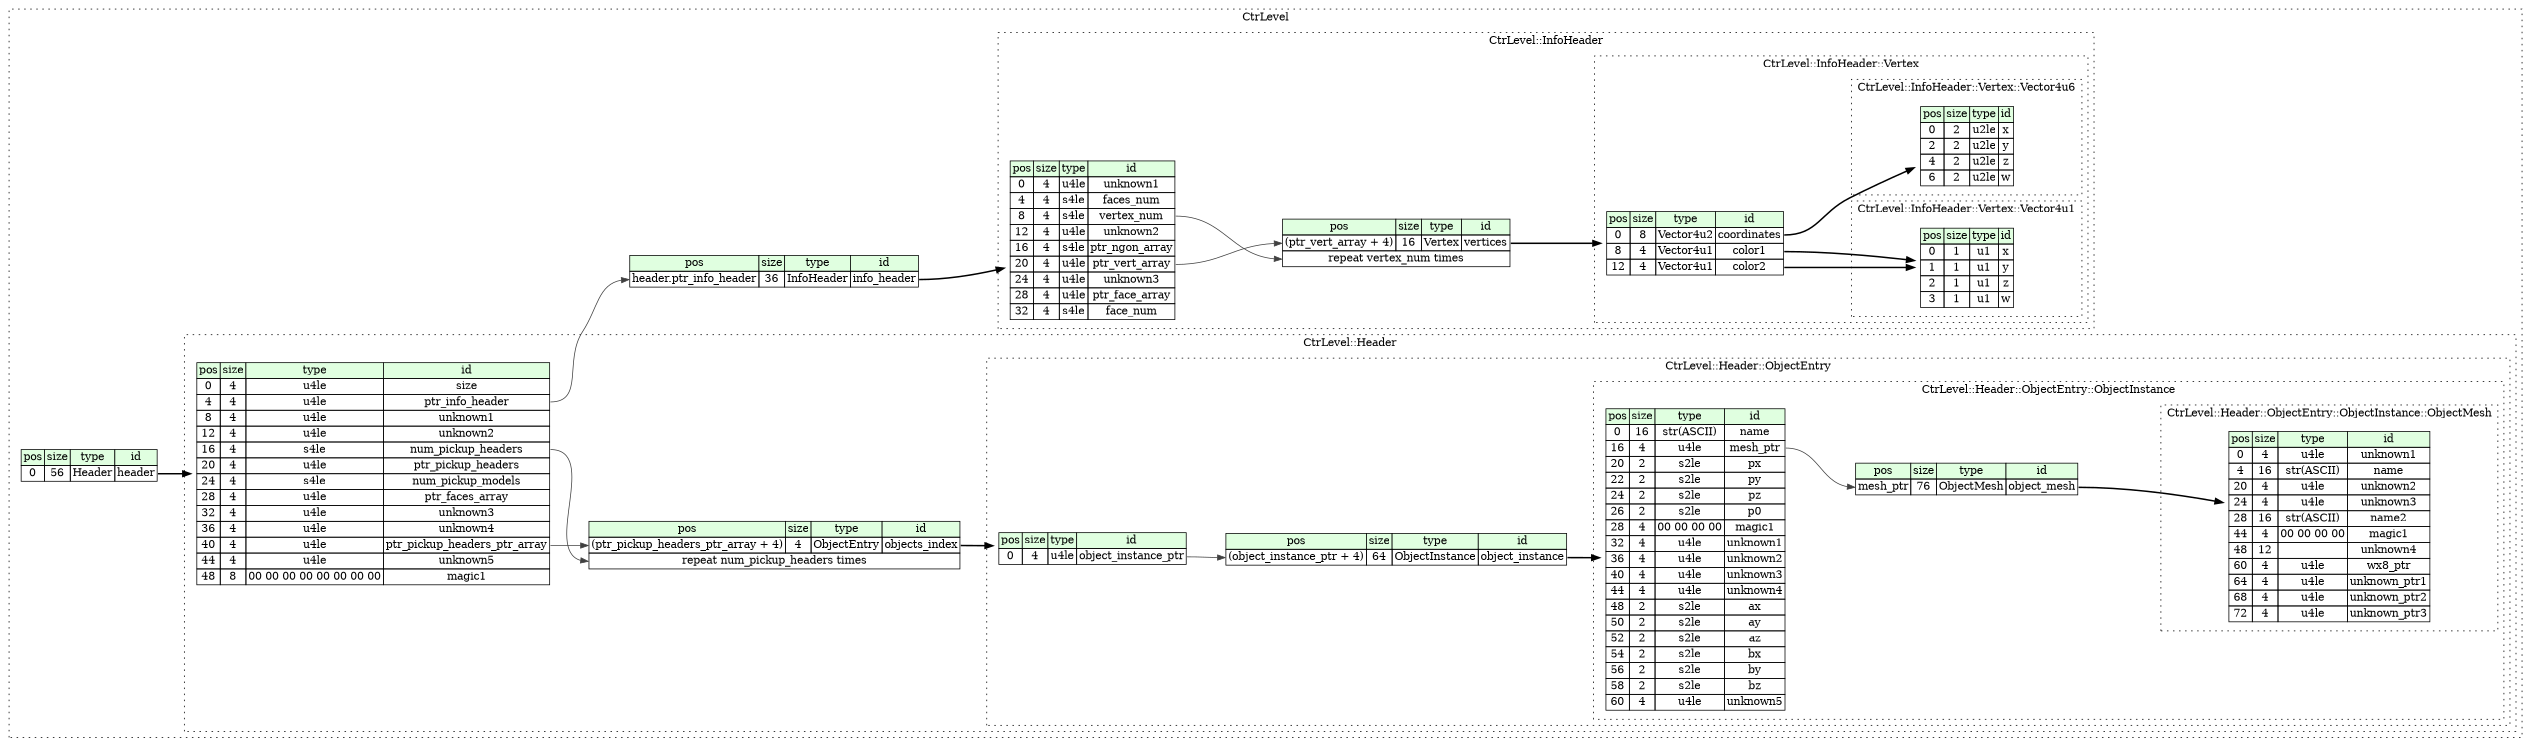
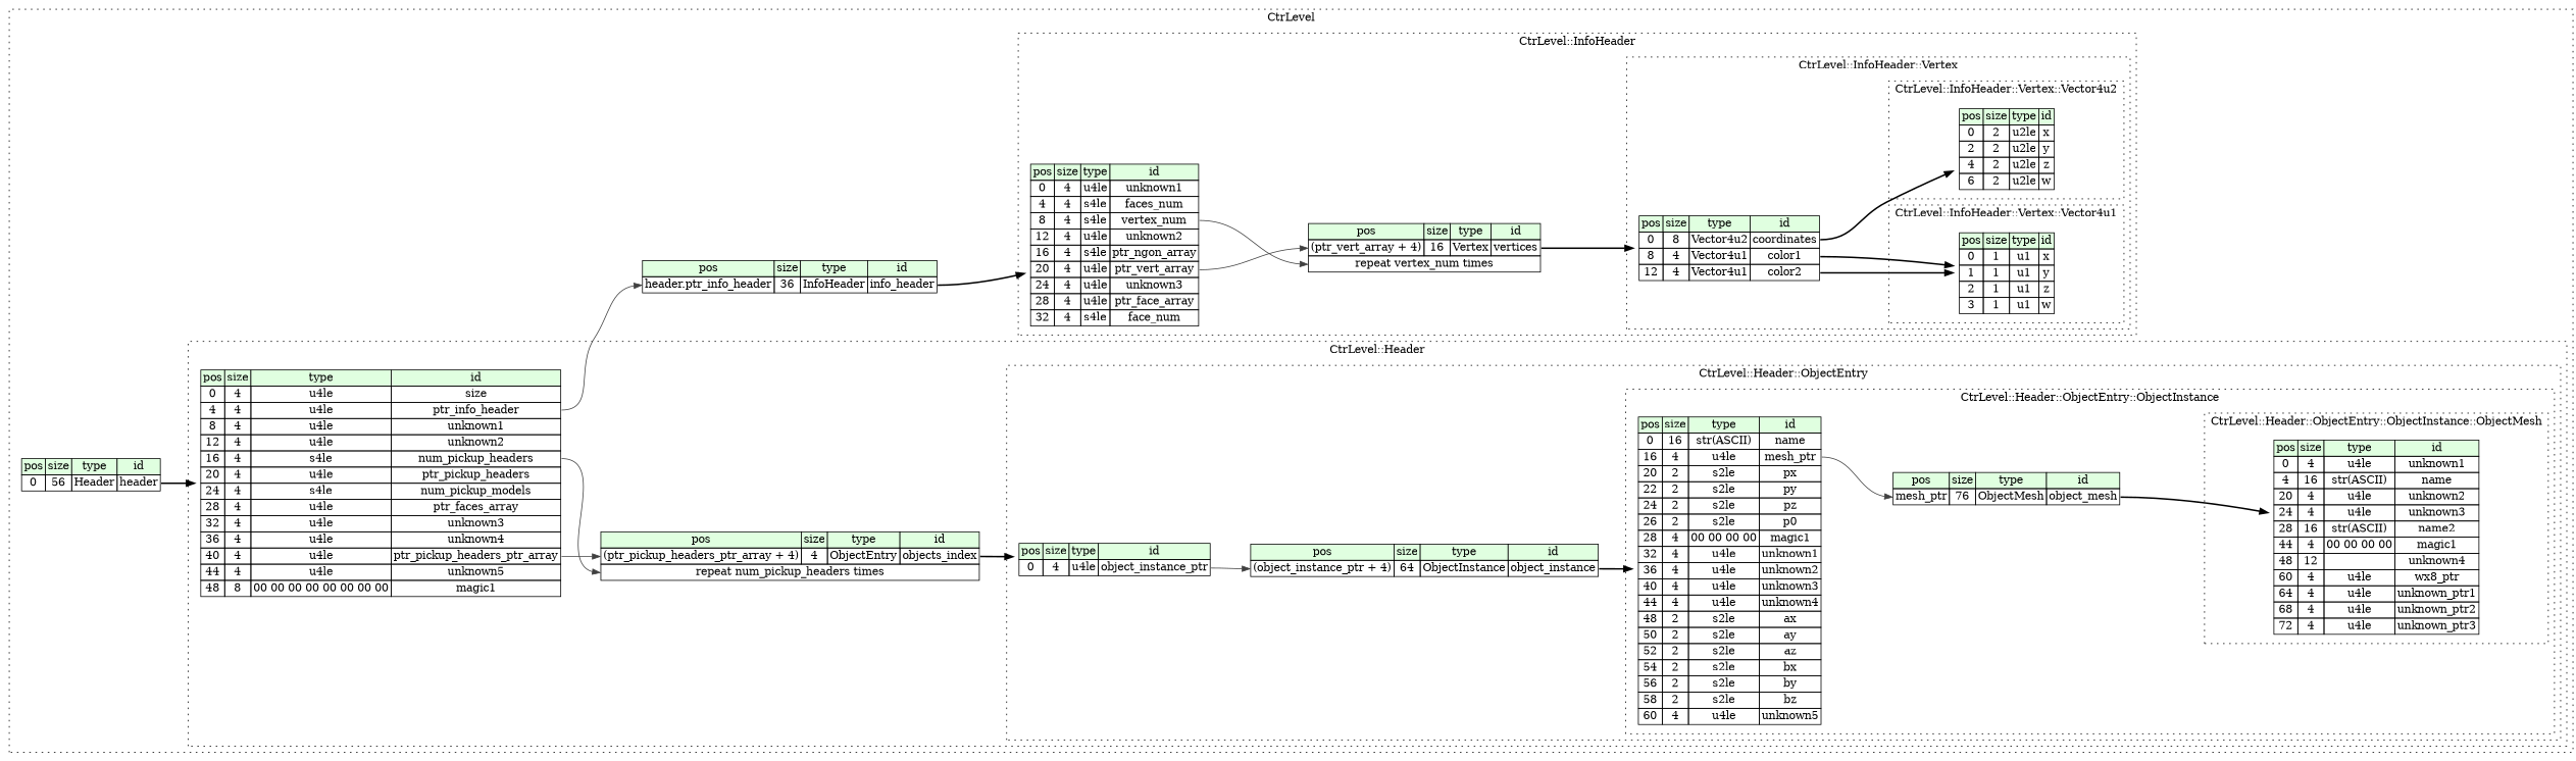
  digraph {
    rankdir=LR
    node [shape=plaintext]
    edge [style=bold]
    n1 [label=<<TABLE BORDER="0" CELLBORDER="1" CELLSPACING="0"> 							<TR><TD BGCOLOR="#E0FFE0">pos</TD><TD BGCOLOR="#E0FFE0">size</TD><TD BGCOLOR="#E0FFE0">type</TD><TD BGCOLOR="#E0FFE0">id</TD></TR> 							<TR><TD PORT="unknown1_pos">0</TD><TD PORT="unknown1_size">4</TD><TD>u4le</TD><TD PORT="unknown1_type">unknown1</TD></TR> 							<TR><TD PORT="name_pos">4</TD><TD PORT="name_size">16</TD><TD>str(ASCII)</TD><TD PORT="name_type">name</TD></TR> 							<TR><TD PORT="unknown2_pos">20</TD><TD PORT="unknown2_size">4</TD><TD>u4le</TD><TD PORT="unknown2_type">unknown2</TD></TR> 							<TR><TD PORT="unknown3_pos">24</TD><TD PORT="unknown3_size">4</TD><TD>u4le</TD><TD PORT="unknown3_type">unknown3</TD></TR> 							<TR><TD PORT="name2_pos">28</TD><TD PORT="name2_size">16</TD><TD>str(ASCII)</TD><TD PORT="name2_type">name2</TD></TR> 							<TR><TD PORT="magic1_pos">44</TD><TD PORT="magic1_size">4</TD><TD>00 00 00 00</TD><TD PORT="magic1_type">magic1</TD></TR> 							<TR><TD PORT="unknown4_pos">48</TD><TD PORT="unknown4_size">12</TD><TD></TD><TD PORT="unknown4_type">unknown4</TD></TR> 							<TR><TD PORT="wx8_ptr_pos">60</TD><TD PORT="wx8_ptr_size">4</TD><TD>u4le</TD><TD PORT="wx8_ptr_type">wx8_ptr</TD></TR> 							<TR><TD PORT="unknown_ptr1_pos">64</TD><TD PORT="unknown_ptr1_size">4</TD><TD>u4le</TD><TD PORT="unknown_ptr1_type">unknown_ptr1</TD></TR> 							<TR><TD PORT="unknown_ptr2_pos">68</TD><TD PORT="unknown_ptr2_size">4</TD><TD>u4le</TD><TD PORT="unknown_ptr2_type">unknown_ptr2</TD></TR> 							<TR><TD PORT="unknown_ptr3_pos">72</TD><TD PORT="unknown_ptr3_size">4</TD><TD>u4le</TD><TD PORT="unknown_ptr3_type">unknown_ptr3</TD></TR> 						</TABLE>>]
    n2 [label=<<TABLE BORDER="0" CELLBORDER="1" CELLSPACING="0"> 						<TR><TD BGCOLOR="#E0FFE0">pos</TD><TD BGCOLOR="#E0FFE0">size</TD><TD BGCOLOR="#E0FFE0">type</TD><TD BGCOLOR="#E0FFE0">id</TD></TR> 						<TR><TD PORT="name_pos">0</TD><TD PORT="name_size">16</TD><TD>str(ASCII)</TD><TD PORT="name_type">name</TD></TR> 						<TR><TD PORT="mesh_ptr_pos">16</TD><TD PORT="mesh_ptr_size">4</TD><TD>u4le</TD><TD PORT="mesh_ptr_type">mesh_ptr</TD></TR> 						<TR><TD PORT="px_pos">20</TD><TD PORT="px_size">2</TD><TD>s2le</TD><TD PORT="px_type">px</TD></TR> 						<TR><TD PORT="py_pos">22</TD><TD PORT="py_size">2</TD><TD>s2le</TD><TD PORT="py_type">py</TD></TR> 						<TR><TD PORT="pz_pos">24</TD><TD PORT="pz_size">2</TD><TD>s2le</TD><TD PORT="pz_type">pz</TD></TR> 						<TR><TD PORT="p0_pos">26</TD><TD PORT="p0_size">2</TD><TD>s2le</TD><TD PORT="p0_type">p0</TD></TR> 						<TR><TD PORT="magic1_pos">28</TD><TD PORT="magic1_size">4</TD><TD>00 00 00 00</TD><TD PORT="magic1_type">magic1</TD></TR> 						<TR><TD PORT="unknown1_pos">32</TD><TD PORT="unknown1_size">4</TD><TD>u4le</TD><TD PORT="unknown1_type">unknown1</TD></TR> 						<TR><TD PORT="unknown2_pos">36</TD><TD PORT="unknown2_size">4</TD><TD>u4le</TD><TD PORT="unknown2_type">unknown2</TD></TR> 						<TR><TD PORT="unknown3_pos">40</TD><TD PORT="unknown3_size">4</TD><TD>u4le</TD><TD PORT="unknown3_type">unknown3</TD></TR> 						<TR><TD PORT="unknown4_pos">44</TD><TD PORT="unknown4_size">4</TD><TD>u4le</TD><TD PORT="unknown4_type">unknown4</TD></TR> 						<TR><TD PORT="ax_pos">48</TD><TD PORT="ax_size">2</TD><TD>s2le</TD><TD PORT="ax_type">ax</TD></TR> 						<TR><TD PORT="ay_pos">50</TD><TD PORT="ay_size">2</TD><TD>s2le</TD><TD PORT="ay_type">ay</TD></TR> 						<TR><TD PORT="az_pos">52</TD><TD PORT="az_size">2</TD><TD>s2le</TD><TD PORT="az_type">az</TD></TR> 						<TR><TD PORT="bx_pos">54</TD><TD PORT="bx_size">2</TD><TD>s2le</TD><TD PORT="bx_type">bx</TD></TR> 						<TR><TD PORT="by_pos">56</TD><TD PORT="by_size">2</TD><TD>s2le</TD><TD PORT="by_type">by</TD></TR> 						<TR><TD PORT="bz_pos">58</TD><TD PORT="bz_size">2</TD><TD>s2le</TD><TD PORT="bz_type">bz</TD></TR> 						<TR><TD PORT="unknown5_pos">60</TD><TD PORT="unknown5_size">4</TD><TD>u4le</TD><TD PORT="unknown5_type">unknown5</TD></TR> 					</TABLE>>]
    n3 [label=<<TABLE BORDER="0" CELLBORDER="1" CELLSPACING="0"> 						<TR><TD BGCOLOR="#E0FFE0">pos</TD><TD BGCOLOR="#E0FFE0">size</TD><TD BGCOLOR="#E0FFE0">type</TD><TD BGCOLOR="#E0FFE0">id</TD></TR> 						<TR><TD PORT="object_mesh_pos">mesh_ptr</TD><TD PORT="object_mesh_size">76</TD><TD>ObjectMesh</TD><TD PORT="object_mesh_type">object_mesh</TD></TR> 					</TABLE>>]
    n4 [label=<<TABLE BORDER="0" CELLBORDER="1" CELLSPACING="0"> 					<TR><TD BGCOLOR="#E0FFE0">pos</TD><TD BGCOLOR="#E0FFE0">size</TD><TD BGCOLOR="#E0FFE0">type</TD><TD BGCOLOR="#E0FFE0">id</TD></TR> 					<TR><TD PORT="object_instance_ptr_pos">0</TD><TD PORT="object_instance_ptr_size">4</TD><TD>u4le</TD><TD PORT="object_instance_ptr_type">object_instance_ptr</TD></TR> 				</TABLE>>]
    n5 [label=<<TABLE BORDER="0" CELLBORDER="1" CELLSPACING="0"> 					<TR><TD BGCOLOR="#E0FFE0">pos</TD><TD BGCOLOR="#E0FFE0">size</TD><TD BGCOLOR="#E0FFE0">type</TD><TD BGCOLOR="#E0FFE0">id</TD></TR> 					<TR><TD PORT="object_instance_pos">(object_instance_ptr + 4)</TD><TD PORT="object_instance_size">64</TD><TD>ObjectInstance</TD><TD PORT="object_instance_type">object_instance</TD></TR> 				</TABLE>>]
    n6 [label=<<TABLE BORDER="0" CELLBORDER="1" CELLSPACING="0"> 				<TR><TD BGCOLOR="#E0FFE0">pos</TD><TD BGCOLOR="#E0FFE0">size</TD><TD BGCOLOR="#E0FFE0">type</TD><TD BGCOLOR="#E0FFE0">id</TD></TR> 				<TR><TD PORT="size_pos">0</TD><TD PORT="size_size">4</TD><TD>u4le</TD><TD PORT="size_type">size</TD></TR> 				<TR><TD PORT="ptr_info_header_pos">4</TD><TD PORT="ptr_info_header_size">4</TD><TD>u4le</TD><TD PORT="ptr_info_header_type">ptr_info_header</TD></TR> 				<TR><TD PORT="unknown1_pos">8</TD><TD PORT="unknown1_size">4</TD><TD>u4le</TD><TD PORT="unknown1_type">unknown1</TD></TR> 				<TR><TD PORT="unknown2_pos">12</TD><TD PORT="unknown2_size">4</TD><TD>u4le</TD><TD PORT="unknown2_type">unknown2</TD></TR> 				<TR><TD PORT="num_pickup_headers_pos">16</TD><TD PORT="num_pickup_headers_size">4</TD><TD>s4le</TD><TD PORT="num_pickup_headers_type">num_pickup_headers</TD></TR> 				<TR><TD PORT="ptr_pickup_headers_pos">20</TD><TD PORT="ptr_pickup_headers_size">4</TD><TD>u4le</TD><TD PORT="ptr_pickup_headers_type">ptr_pickup_headers</TD></TR> 				<TR><TD PORT="num_pickup_models_pos">24</TD><TD PORT="num_pickup_models_size">4</TD><TD>s4le</TD><TD PORT="num_pickup_models_type">num_pickup_models</TD></TR> 				<TR><TD PORT="ptr_faces_array_pos">28</TD><TD PORT="ptr_faces_array_size">4</TD><TD>u4le</TD><TD PORT="ptr_faces_array_type">ptr_faces_array</TD></TR> 				<TR><TD PORT="unknown3_pos">32</TD><TD PORT="unknown3_size">4</TD><TD>u4le</TD><TD PORT="unknown3_type">unknown3</TD></TR> 				<TR><TD PORT="unknown4_pos">36</TD><TD PORT="unknown4_size">4</TD><TD>u4le</TD><TD PORT="unknown4_type">unknown4</TD></TR> 				<TR><TD PORT="ptr_pickup_headers_ptr_array_pos">40</TD><TD PORT="ptr_pickup_headers_ptr_array_size">4</TD><TD>u4le</TD><TD PORT="ptr_pickup_headers_ptr_array_type">ptr_pickup_headers_ptr_array</TD></TR> 				<TR><TD PORT="unknown5_pos">44</TD><TD PORT="unknown5_size">4</TD><TD>u4le</TD><TD PORT="unknown5_type">unknown5</TD></TR> 				<TR><TD PORT="magic1_pos">48</TD><TD PORT="magic1_size">8</TD><TD>00 00 00 00 00 00 00 00</TD><TD PORT="magic1_type">magic1</TD></TR> 			</TABLE>>]
    n7 [label=<<TABLE BORDER="0" CELLBORDER="1" CELLSPACING="0"> 				<TR><TD BGCOLOR="#E0FFE0">pos</TD><TD BGCOLOR="#E0FFE0">size</TD><TD BGCOLOR="#E0FFE0">type</TD><TD BGCOLOR="#E0FFE0">id</TD></TR> 				<TR><TD PORT="objects_index_pos">(ptr_pickup_headers_ptr_array + 4)</TD><TD PORT="objects_index_size">4</TD><TD>ObjectEntry</TD><TD PORT="objects_index_type">objects_index</TD></TR> 				<TR><TD COLSPAN="4" PORT="objects_index__repeat">repeat num_pickup_headers times</TD></TR> 			</TABLE>>]
    n8 [label=<<TABLE BORDER="0" CELLBORDER="1" CELLSPACING="0"> 						<TR><TD BGCOLOR="#E0FFE0">pos</TD><TD BGCOLOR="#E0FFE0">size</TD><TD BGCOLOR="#E0FFE0">type</TD><TD BGCOLOR="#E0FFE0">id</TD></TR> 						<TR><TD PORT="x_pos">0</TD><TD PORT="x_size">2</TD><TD>u2le</TD><TD PORT="x_type">x</TD></TR> 						<TR><TD PORT="y_pos">2</TD><TD PORT="y_size">2</TD><TD>u2le</TD><TD PORT="y_type">y</TD></TR> 						<TR><TD PORT="z_pos">4</TD><TD PORT="z_size">2</TD><TD>u2le</TD><TD PORT="z_type">z</TD></TR> 						<TR><TD PORT="w_pos">6</TD><TD PORT="w_size">2</TD><TD>u2le</TD><TD PORT="w_type">w</TD></TR> 					</TABLE>>]
    n9 [label=<<TABLE BORDER="0" CELLBORDER="1" CELLSPACING="0"> 						<TR><TD BGCOLOR="#E0FFE0">pos</TD><TD BGCOLOR="#E0FFE0">size</TD><TD BGCOLOR="#E0FFE0">type</TD><TD BGCOLOR="#E0FFE0">id</TD></TR> 						<TR><TD PORT="x_pos">0</TD><TD PORT="x_size">1</TD><TD>u1</TD><TD PORT="x_type">x</TD></TR> 						<TR><TD PORT="y_pos">1</TD><TD PORT="y_size">1</TD><TD>u1</TD><TD PORT="y_type">y</TD></TR> 						<TR><TD PORT="z_pos">2</TD><TD PORT="z_size">1</TD><TD>u1</TD><TD PORT="z_type">z</TD></TR> 						<TR><TD PORT="w_pos">3</TD><TD PORT="w_size">1</TD><TD>u1</TD><TD PORT="w_type">w</TD></TR> 					</TABLE>>]
    n10 [label=<<TABLE BORDER="0" CELLBORDER="1" CELLSPACING="0"> 					<TR><TD BGCOLOR="#E0FFE0">pos</TD><TD BGCOLOR="#E0FFE0">size</TD><TD BGCOLOR="#E0FFE0">type</TD><TD BGCOLOR="#E0FFE0">id</TD></TR> 					<TR><TD PORT="coordinates_pos">0</TD><TD PORT="coordinates_size">8</TD><TD>Vector4u2</TD><TD PORT="coordinates_type">coordinates</TD></TR> 					<TR><TD PORT="color1_pos">8</TD><TD PORT="color1_size">4</TD><TD>Vector4u1</TD><TD PORT="color1_type">color1</TD></TR> 					<TR><TD PORT="color2_pos">12</TD><TD PORT="color2_size">4</TD><TD>Vector4u1</TD><TD PORT="color2_type">color2</TD></TR> 				</TABLE>>]
    n11 [label=<<TABLE BORDER="0" CELLBORDER="1" CELLSPACING="0"> 				<TR><TD BGCOLOR="#E0FFE0">pos</TD><TD BGCOLOR="#E0FFE0">size</TD><TD BGCOLOR="#E0FFE0">type</TD><TD BGCOLOR="#E0FFE0">id</TD></TR> 				<TR><TD PORT="unknown1_pos">0</TD><TD PORT="unknown1_size">4</TD><TD>u4le</TD><TD PORT="unknown1_type">unknown1</TD></TR> 				<TR><TD PORT="faces_num_pos">4</TD><TD PORT="faces_num_size">4</TD><TD>s4le</TD><TD PORT="faces_num_type">faces_num</TD></TR> 				<TR><TD PORT="vertex_num_pos">8</TD><TD PORT="vertex_num_size">4</TD><TD>s4le</TD><TD PORT="vertex_num_type">vertex_num</TD></TR> 				<TR><TD PORT="unknown2_pos">12</TD><TD PORT="unknown2_size">4</TD><TD>u4le</TD><TD PORT="unknown2_type">unknown2</TD></TR> 				<TR><TD PORT="ptr_ngon_array_pos">16</TD><TD PORT="ptr_ngon_array_size">4</TD><TD>s4le</TD><TD PORT="ptr_ngon_array_type">ptr_ngon_array</TD></TR> 				<TR><TD PORT="ptr_vert_array_pos">20</TD><TD PORT="ptr_vert_array_size">4</TD><TD>u4le</TD><TD PORT="ptr_vert_array_type">ptr_vert_array</TD></TR> 				<TR><TD PORT="unknown3_pos">24</TD><TD PORT="unknown3_size">4</TD><TD>u4le</TD><TD PORT="unknown3_type">unknown3</TD></TR> 				<TR><TD PORT="ptr_face_array_pos">28</TD><TD PORT="ptr_face_array_size">4</TD><TD>u4le</TD><TD PORT="ptr_face_array_type">ptr_face_array</TD></TR> 				<TR><TD PORT="face_num_pos">32</TD><TD PORT="face_num_size">4</TD><TD>s4le</TD><TD PORT="face_num_type">face_num</TD></TR> 			</TABLE>>]
    n12 [label=<<TABLE BORDER="0" CELLBORDER="1" CELLSPACING="0"> 				<TR><TD BGCOLOR="#E0FFE0">pos</TD><TD BGCOLOR="#E0FFE0">size</TD><TD BGCOLOR="#E0FFE0">type</TD><TD BGCOLOR="#E0FFE0">id</TD></TR> 				<TR><TD PORT="vertices_pos">(ptr_vert_array + 4)</TD><TD PORT="vertices_size">16</TD><TD>Vertex</TD><TD PORT="vertices_type">vertices</TD></TR> 				<TR><TD COLSPAN="4" PORT="vertices__repeat">repeat vertex_num times</TD></TR> 			</TABLE>>]
    n13 [label=<<TABLE BORDER="0" CELLBORDER="1" CELLSPACING="0"> 			<TR><TD BGCOLOR="#E0FFE0">pos</TD><TD BGCOLOR="#E0FFE0">size</TD><TD BGCOLOR="#E0FFE0">type</TD><TD BGCOLOR="#E0FFE0">id</TD></TR> 			<TR><TD PORT="header_pos">0</TD><TD PORT="header_size">56</TD><TD>Header</TD><TD PORT="header_type">header</TD></TR> 		</TABLE>>]
    n14 [label=<<TABLE BORDER="0" CELLBORDER="1" CELLSPACING="0"> 			<TR><TD BGCOLOR="#E0FFE0">pos</TD><TD BGCOLOR="#E0FFE0">size</TD><TD BGCOLOR="#E0FFE0">type</TD><TD BGCOLOR="#E0FFE0">id</TD></TR> 			<TR><TD PORT="info_header_pos">header.ptr_info_header</TD><TD PORT="info_header_size">36</TD><TD>InfoHeader</TD><TD PORT="info_header_type">info_header</TD></TR> 		</TABLE>>]
    subgraph cluster_1 {
      label=CtrLevel
      style=dotted
      n13
      n14
      subgraph cluster_2 {
        label="CtrLevel::Header"
        style=dotted
        n6
        n7
        subgraph cluster_3 {
          label="CtrLevel::Header::ObjectEntry"
          style=dotted
          n4
          n5
          subgraph cluster_4 {
            label="CtrLevel::Header::ObjectEntry::ObjectInstance"
            style=dotted
            n2
            n3
            subgraph cluster_5 {
              label="CtrLevel::Header::ObjectEntry::ObjectInstance::ObjectMesh"
              style=dotted
              n1
            }
          }
        }
      }
      subgraph cluster_6 {
        label="CtrLevel::InfoHeader"
        style=dotted
        n11
        n12
        subgraph cluster_7 {
          label="CtrLevel::InfoHeader::Vertex"
          style=dotted
          n10
          subgraph cluster_8 {
-           label="CtrLevel::InfoHeader::Vertex::Vector4u6"
+           label="CtrLevel::InfoHeader::Vertex::Vector4u2"
            style=dotted
            n8
          }
          subgraph cluster_9 {
            label="CtrLevel::InfoHeader::Vertex::Vector4u1"
            style=dotted
            n9
          }
        }
      }
    }
    n2 -> n3 [color="#404040" headport=object_mesh_pos tailport=mesh_ptr_type style=""]
    n3 -> n1 [tailport=object_mesh_type]
    n4 -> n5 [color="#404040" headport=object_instance_pos tailport=object_instance_ptr_type style=""]
    n5 -> n2 [tailport=object_instance_type]
    n6 -> n7 [color="#404040" headport=objects_index_pos tailport=ptr_pickup_headers_ptr_array_type style=""]
    n6 -> n7 [color="#404040" headport=objects_index__repeat tailport=num_pickup_headers_type style=""]
    n6 -> n14 [color="#404040" headport=info_header_pos tailport=ptr_info_header_type style=""]
    n7 -> n4 [tailport=objects_index_type]
    n10 -> n8 [tailport=coordinates_type]
    n10 -> n9 [tailport=color1_type]
    n10 -> n9 [tailport=color2_type]
    n11 -> n12 [color="#404040" headport=vertices_pos tailport=ptr_vert_array_type style=""]
    n11 -> n12 [color="#404040" headport=vertices__repeat tailport=vertex_num_type style=""]
    n12 -> n10 [tailport=vertices_type]
    n13 -> n6 [tailport=header_type]
    n14 -> n11 [tailport=info_header_type]
  }
